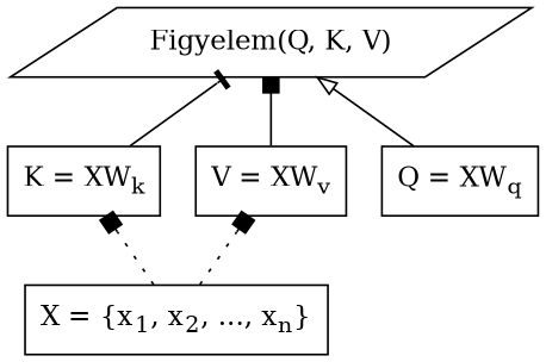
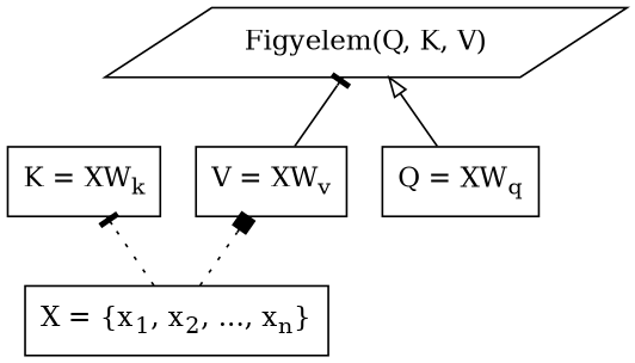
  digraph {
    rankdir=BT
    node [shape=rectangle]
    edge [arrowhead=tee style=solid]
    n1 [label=<X = {x<sub>1</sub>, x<sub>2</sub>, ..., x<sub>n</sub>}>]
    n2 [label=<K = XW<sub>k</sub>>]
    n3 [label=<V = XW<sub>v</sub>>]
    n4 [label=<Q = XW<sub>q</sub>>]
    n5 [label="Figyelem(Q, K, V)" shape=parallelogram]
-   n1 -> n2 [arrowhead=box style=dotted]
+   n1 -> n2 [style=dotted]
    n1 -> n3 [arrowhead=box style=dotted]
-   n2 -> n5
-   n3 -> n5 [arrowhead=box]
+   n3 -> n5
    n4 -> n5 [arrowhead=onormal]
  }
